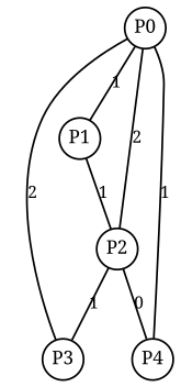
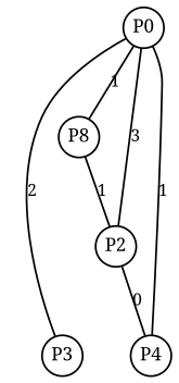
  graph {
    labeljust=c
    node [fixedsize=true fontname="Noto Serif" fontsize=10 penwidth=1.0 shape=circle]
    edge [fontname="Noto Serif" fontsize=9 labelfloat=true penwidth=1.0]
    n1 [height=0.3 label=P0 tooltop=P0 width=0.3]
-   n2 [height=0.3 label=P1 tooltop=P1 width=0.3]
+   n2 [height=0.3 label=P8 tooltop=P1 width=0.3]
    n3 [height=0.3 label=P2 tooltop=P2 width=0.3]
    n4 [height=0.3 label=P3 tooltop=P3 width=0.3]
    n5 [height=0.3 label=P4 tooltop=P4 width=0.3]
    n1 -- n2 [label=1]
-   n1 -- n3 [label=2]
+   n1 -- n3 [label=3]
    n1 -- n4 [label=2]
    n1 -- n5 [label=1]
    n2 -- n3 [label=1]
-   n3 -- n4 [label=1]
    n3 -- n5 [label=0]
  }
